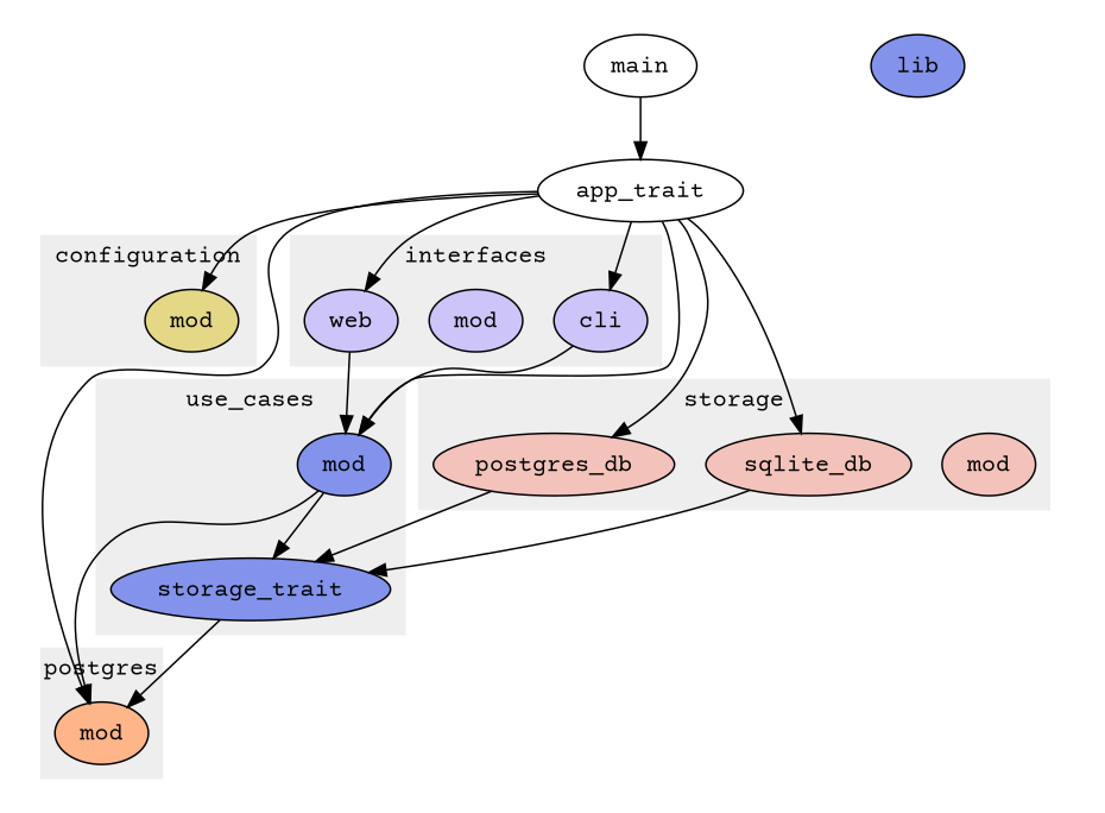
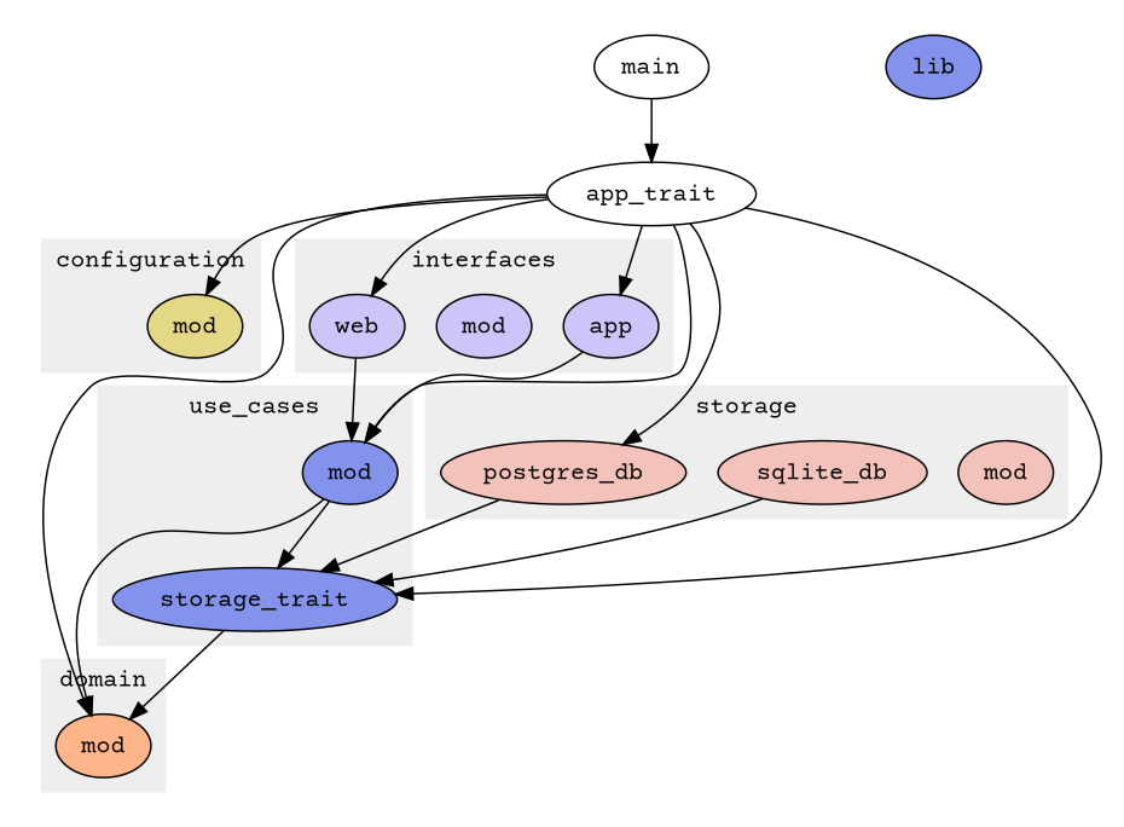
  digraph {
    fontname="Courier Prime"
    node [fillcolor="#cdc5f9" fontname="Courier Prime" style=filled]
    edge [fontname="Courier Prime"]
    n1 [fillcolor="#e4d886" label=mod]
    n2 [fillcolor="#fdb589" label=mod]
-   n3 [label=cli]
+   n3 [label=app]
    n4 [label=mod]
    n5 [label=web]
    n6 [fillcolor="#f3c3bb" label=mod]
    n7 [fillcolor="#f3c3bb" label=postgres_db]
    n8 [fillcolor="#f3c3bb" label=sqlite_db]
    n9 [fillcolor="#8393eb" label=mod]
    n10 [fillcolor="#8393eb" label=storage_trait]
    n11 [fillcolor="#ffffff" label=app_trait]
    n12 [fillcolor="#8393eb" label=lib]
    n13 [fillcolor="#ffffff" label=main]
    subgraph cluster_1 {
      color="#ffffff"
      style=filled
      n11
      n12
      n13
      subgraph cluster_2 {
        color="#eeeeee"
        label=configuration
        style=filled
        n1
      }
      subgraph cluster_3 {
        color="#eeeeee"
-       label=postgres
+       label=domain
        style=filled
        n2
      }
      subgraph cluster_4 {
        color="#eeeeee"
        label=interfaces
        style=filled
        n3
        n4
        n5
      }
      subgraph cluster_5 {
        color="#eeeeee"
        label=storage
        style=filled
        n6
        n7
        n8
      }
      subgraph cluster_6 {
        color="#eeeeee"
        label=use_cases
        style=filled
        n9
        n10
      }
    }
    n3 -> n9
    n5 -> n9
    n7 -> n10
    n8 -> n10
    n9 -> n2
    n9 -> n10
    n10 -> n2
    n11 -> n1
    n11 -> n2
    n11 -> n3
    n11 -> n5
    n11 -> n7
-   n11 -> n8
+   n11 -> n10
    n11 -> n9
    n13 -> n11
  }
